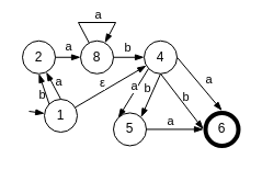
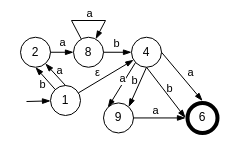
  <mxCell id="0" />
  <mxCell id="1" parent="0" />
  <mxCell id="2" style="edgeStyle=none;shape=connector;rounded=0;orthogonalLoop=1;jettySize=auto;html=1;labelBackgroundColor=none;strokeColor=#000000;align=center;verticalAlign=middle;fontFamily=Helvetica;fontSize=11;fontColor=#000000;endArrow=blockThin;endFill=1;exitX=0.5;exitY=0;exitDx=0;exitDy=0;" parent="1" source="4" target="5" edge="1"><mxGeometry relative="1" as="geometry" /></mxCell>
  <mxCell id="3" value="a" style="edgeLabel;html=1;align=center;verticalAlign=middle;resizable=0;points=[];fontSize=11;fontFamily=Helvetica;fontColor=#000000;labelBackgroundColor=none;" parent="2" vertex="1" connectable="0"><mxGeometry x="0.063" y="-1" relative="1" as="geometry"><mxPoint x="4" y="-3" as="offset" /></mxGeometry></mxCell>
- <mxCell id="4" value="1" style="ellipse;whiteSpace=wrap;html=1;fontColor=#000000;strokeColor=#000000;fillColor=none;" parent="1" vertex="1"><mxGeometry x="40.01" y="90" width="30" height="30" as="geometry" /></mxCell>
+ <mxCell id="4" value="1" style="ellipse;whiteSpace=wrap;html=1;fontColor=#000000;strokeColor=#000000;fillColor=none;" parent="1" vertex="1"><mxGeometry x="50.01" y="85" width="30" height="30" as="geometry" /></mxCell>
  <mxCell id="5" value="2" style="ellipse;whiteSpace=wrap;html=1;fontColor=#000000;strokeColor=#000000;strokeWidth=1;perimeterSpacing=0;fillColor=none;" parent="1" vertex="1"><mxGeometry x="20.01" y="36.76" width="30" height="30" as="geometry" /></mxCell>
  <mxCell id="6" style="edgeStyle=none;shape=connector;rounded=0;orthogonalLoop=1;jettySize=auto;html=1;labelBackgroundColor=none;strokeColor=#000000;align=center;verticalAlign=middle;fontFamily=Helvetica;fontSize=11;fontColor=#000000;endArrow=blockThin;endFill=1;exitX=0;exitY=0;exitDx=0;exitDy=0;entryX=0.5;entryY=1;entryDx=0;entryDy=0;" parent="1" source="4" target="5" edge="1"><mxGeometry relative="1" as="geometry"><mxPoint x="-18.6" y="88.37" as="sourcePoint" /><mxPoint x="30.4" y="88.37" as="targetPoint" /></mxGeometry></mxCell>
  <mxCell id="7" value="b" style="edgeLabel;html=1;align=center;verticalAlign=middle;resizable=0;points=[];fontSize=11;fontFamily=Helvetica;fontColor=#000000;labelBackgroundColor=none;" parent="6" vertex="1" connectable="0"><mxGeometry x="0.063" y="-1" relative="1" as="geometry"><mxPoint x="-3" y="7" as="offset" /></mxGeometry></mxCell>
  <mxCell id="8" style="edgeStyle=none;shape=connector;rounded=0;orthogonalLoop=1;jettySize=auto;html=1;labelBackgroundColor=none;strokeColor=#000000;align=center;verticalAlign=middle;fontFamily=Helvetica;fontSize=11;fontColor=#000000;endArrow=blockThin;endFill=1;" parent="1" source="5" target="12" edge="1"><mxGeometry relative="1" as="geometry"><mxPoint x="113.01" y="51.76" as="sourcePoint" /><mxPoint x="156.01" y="89.54" as="targetPoint" /></mxGeometry></mxCell>
  <mxCell id="9" value="a" style="edgeLabel;html=1;align=center;verticalAlign=middle;resizable=0;points=[];fontSize=11;fontFamily=Helvetica;fontColor=#000000;" parent="8" vertex="1" connectable="0"><mxGeometry x="-0.107" y="2" relative="1" as="geometry"><mxPoint x="1" y="-8" as="offset" /></mxGeometry></mxCell>
  <mxCell id="10" style="edgeStyle=none;shape=connector;rounded=0;orthogonalLoop=1;jettySize=auto;html=1;labelBackgroundColor=none;strokeColor=#000000;align=center;verticalAlign=middle;fontFamily=Helvetica;fontSize=11;fontColor=#000000;endArrow=blockThin;endFill=1;" parent="1" source="12" target="17" edge="1"><mxGeometry relative="1" as="geometry" /></mxCell>
  <mxCell id="11" value="b" style="edgeLabel;html=1;align=center;verticalAlign=middle;resizable=0;points=[];fontSize=11;fontFamily=Helvetica;fontColor=#000000;labelBackgroundColor=none;" parent="10" vertex="1" connectable="0"><mxGeometry x="-0.052" relative="1" as="geometry"><mxPoint x="-1" y="-9" as="offset" /></mxGeometry></mxCell>
  <mxCell id="12" value="8" style="ellipse;whiteSpace=wrap;html=1;fontColor=#000000;strokeColor=#000000;fillColor=none;" parent="1" vertex="1"><mxGeometry x="73.01" y="36.76" width="30" height="30" as="geometry" /></mxCell>
  <mxCell id="13" style="edgeStyle=none;shape=connector;rounded=0;orthogonalLoop=1;jettySize=auto;html=1;labelBackgroundColor=none;strokeColor=#000000;align=center;verticalAlign=middle;fontFamily=Helvetica;fontSize=11;fontColor=#000000;endArrow=blockThin;endFill=1;" parent="1" source="12" target="12" edge="1"><mxGeometry relative="1" as="geometry"><mxPoint x="80.01" y="94.54" as="sourcePoint" /><mxPoint x="106.01" y="94.54" as="targetPoint" /><Array as="points"><mxPoint x="71.01" y="20" /><mxPoint x="105.01" y="20" /></Array></mxGeometry></mxCell>
  <mxCell id="14" value="a" style="edgeLabel;html=1;align=center;verticalAlign=middle;resizable=0;points=[];fontSize=11;fontFamily=Helvetica;fontColor=#000000;" parent="13" vertex="1" connectable="0"><mxGeometry x="-0.107" y="2" relative="1" as="geometry"><mxPoint x="5" y="-6" as="offset" /></mxGeometry></mxCell>
  <mxCell id="15" style="edgeStyle=none;shape=connector;rounded=0;orthogonalLoop=1;jettySize=auto;html=1;labelBackgroundColor=none;strokeColor=#000000;align=center;verticalAlign=middle;fontFamily=Helvetica;fontSize=11;fontColor=#000000;endArrow=blockThin;endFill=1;" parent="1" source="4" target="17" edge="1"><mxGeometry relative="1" as="geometry"><mxPoint x="-13.99" y="137.01" as="sourcePoint" /><mxPoint x="151.01" y="139.01" as="targetPoint" /></mxGeometry></mxCell>
  <mxCell id="16" value="ε" style="edgeLabel;html=1;align=center;verticalAlign=middle;resizable=0;points=[];fontSize=11;fontFamily=Helvetica;fontColor=#000000;" parent="15" vertex="1" connectable="0"><mxGeometry x="0.063" y="-1" relative="1" as="geometry"><mxPoint x="-11" y="-4" as="offset" /></mxGeometry></mxCell>
  <mxCell id="17" value="4" style="ellipse;whiteSpace=wrap;html=1;fontColor=#000000;strokeColor=#000000;strokeWidth=1;perimeterSpacing=0;fillColor=none;" parent="1" vertex="1"><mxGeometry x="131.01" y="36.76" width="30" height="30" as="geometry" /></mxCell>
  <mxCell id="18" style="edgeStyle=none;shape=connector;rounded=0;orthogonalLoop=1;jettySize=auto;html=1;labelBackgroundColor=none;strokeColor=#000000;align=center;verticalAlign=middle;fontFamily=Helvetica;fontSize=11;fontColor=#000000;endArrow=blockThin;endFill=1;exitX=0;exitY=1;exitDx=0;exitDy=0;entryX=0;entryY=0;entryDx=0;entryDy=0;" parent="1" source="17" target="20" edge="1"><mxGeometry relative="1" as="geometry"><mxPoint x="230.617" y="39.003" as="sourcePoint" /></mxGeometry></mxCell>
  <mxCell id="19" value="a" style="edgeLabel;html=1;align=center;verticalAlign=middle;resizable=0;points=[];fontSize=11;fontFamily=Helvetica;fontColor=#000000;" parent="18" vertex="1" connectable="0"><mxGeometry x="0.063" y="-1" relative="1" as="geometry"><mxPoint x="2" y="-8" as="offset" /></mxGeometry></mxCell>
- <mxCell id="20" value="5" style="ellipse;whiteSpace=wrap;html=1;fontColor=#000000;strokeColor=#000000;strokeWidth=1;perimeterSpacing=0;fillColor=none;" parent="1" vertex="1"><mxGeometry x="103.01" y="102.45" width="30" height="30" as="geometry" /></mxCell>
+ <mxCell id="20" value="9" style="ellipse;whiteSpace=wrap;html=1;fontColor=#000000;strokeColor=#000000;strokeWidth=1;perimeterSpacing=0;fillColor=none;" parent="1" vertex="1"><mxGeometry x="103.01" y="102.45" width="30" height="30" as="geometry" /></mxCell>
  <mxCell id="21" style="edgeStyle=none;shape=connector;rounded=0;orthogonalLoop=1;jettySize=auto;html=1;labelBackgroundColor=none;strokeColor=#000000;align=center;verticalAlign=middle;fontFamily=Helvetica;fontSize=11;fontColor=#000000;endArrow=blockThin;endFill=1;exitX=0.5;exitY=1;exitDx=0;exitDy=0;entryX=1;entryY=0;entryDx=0;entryDy=0;" parent="1" source="17" target="20" edge="1"><mxGeometry relative="1" as="geometry"><mxPoint x="230.617" y="60.217" as="sourcePoint" /><mxPoint x="284.4" y="86.22" as="targetPoint" /></mxGeometry></mxCell>
  <mxCell id="22" value="b" style="edgeLabel;html=1;align=center;verticalAlign=middle;resizable=0;points=[];fontSize=11;fontFamily=Helvetica;fontColor=#000000;labelBackgroundColor=none;" parent="21" vertex="1" connectable="0"><mxGeometry x="0.063" y="-1" relative="1" as="geometry"><mxPoint x="-2" y="-8" as="offset" /></mxGeometry></mxCell>
  <mxCell id="23" style="edgeStyle=none;shape=connector;rounded=0;orthogonalLoop=1;jettySize=auto;html=1;labelBackgroundColor=none;strokeColor=#000000;align=center;verticalAlign=middle;fontFamily=Helvetica;fontSize=11;fontColor=#000000;endArrow=blockThin;endFill=1;" parent="1" source="20" target="27" edge="1"><mxGeometry relative="1" as="geometry"><mxPoint x="183.977" y="90.989" as="sourcePoint" /><mxPoint x="227.894" y="32.381" as="targetPoint" /></mxGeometry></mxCell>
  <mxCell id="24" value="a" style="edgeLabel;html=1;align=center;verticalAlign=middle;resizable=0;points=[];fontSize=11;fontFamily=Helvetica;fontColor=#000000;" parent="23" vertex="1" connectable="0"><mxGeometry x="-0.107" y="2" relative="1" as="geometry"><mxPoint x="-2" y="-6" as="offset" /></mxGeometry></mxCell>
  <mxCell id="25" style="edgeStyle=none;shape=connector;rounded=0;orthogonalLoop=1;jettySize=auto;html=1;labelBackgroundColor=none;strokeColor=#000000;align=center;verticalAlign=middle;fontFamily=Helvetica;fontSize=11;fontColor=#000000;endArrow=blockThin;endFill=1;entryX=0.5;entryY=0;entryDx=0;entryDy=0;exitX=1;exitY=0.5;exitDx=0;exitDy=0;" parent="1" source="17" target="27" edge="1"><mxGeometry relative="1" as="geometry"><mxPoint x="163.01" y="27.48" as="sourcePoint" /><mxPoint x="245.37" y="40.39" as="targetPoint" /></mxGeometry></mxCell>
  <mxCell id="26" value="a" style="edgeLabel;html=1;align=center;verticalAlign=middle;resizable=0;points=[];fontSize=11;fontFamily=Helvetica;fontColor=#000000;labelBackgroundColor=none;" parent="25" vertex="1" connectable="0"><mxGeometry x="0.063" y="-1" relative="1" as="geometry"><mxPoint x="7" y="-7" as="offset" /></mxGeometry></mxCell>
  <mxCell id="27" value="6" style="ellipse;whiteSpace=wrap;html=1;fontColor=#000000;strokeColor=#000000;strokeWidth=4;perimeterSpacing=2;fillColor=none;" parent="1" vertex="1"><mxGeometry x="187" y="102.45" width="30" height="30" as="geometry" /></mxCell>
  <mxCell id="28" style="edgeStyle=none;shape=connector;rounded=0;orthogonalLoop=1;jettySize=auto;html=1;labelBackgroundColor=none;strokeColor=#000000;align=center;verticalAlign=middle;fontFamily=Helvetica;fontSize=11;fontColor=#000000;endArrow=blockThin;endFill=1;exitX=0.5;exitY=1;exitDx=0;exitDy=0;entryX=0;entryY=0.5;entryDx=0;entryDy=0;" parent="1" source="17" target="27" edge="1"><mxGeometry relative="1" as="geometry"><mxPoint x="178.007" y="47.477" as="sourcePoint" /><mxPoint x="276.293" y="47.477" as="targetPoint" /></mxGeometry></mxCell>
  <mxCell id="29" value="b" style="edgeLabel;html=1;align=center;verticalAlign=middle;resizable=0;points=[];fontSize=11;fontFamily=Helvetica;fontColor=#000000;labelBackgroundColor=none;" parent="28" vertex="1" connectable="0"><mxGeometry x="0.063" y="-1" relative="1" as="geometry"><mxPoint x="3" y="-7" as="offset" /></mxGeometry></mxCell>
  <mxCell id="30" style="edgeStyle=none;shape=connector;rounded=0;orthogonalLoop=1;jettySize=auto;html=1;labelBackgroundColor=none;strokeColor=#000000;align=center;verticalAlign=middle;fontFamily=Helvetica;fontSize=11;fontColor=#000000;endArrow=blockThin;endFill=1;" parent="1" target="4" edge="1"><mxGeometry relative="1" as="geometry"><mxPoint x="26" y="101" as="sourcePoint" /><mxPoint x="54.38" y="172.35" as="targetPoint" /></mxGeometry></mxCell>
